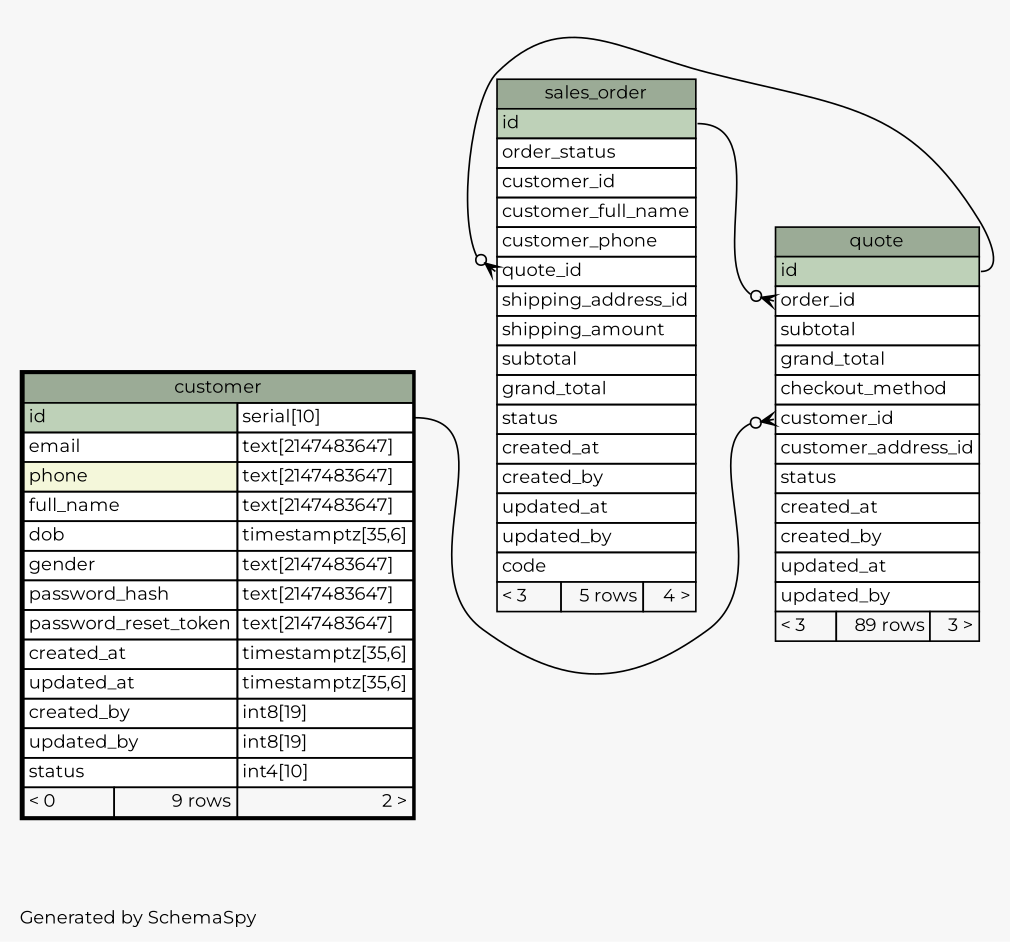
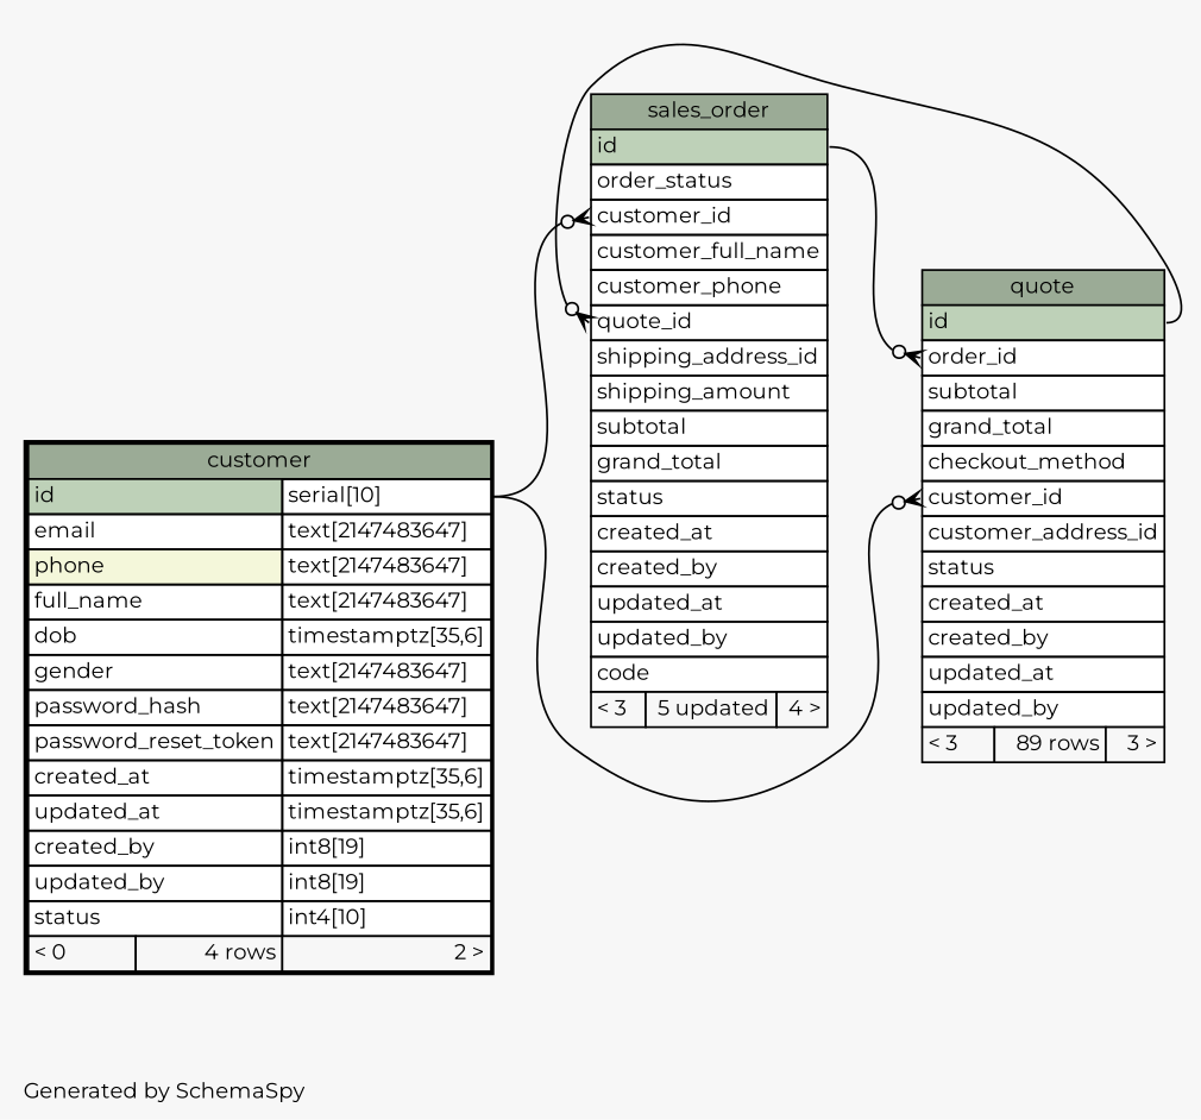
  digraph {
    bgcolor="#f7f7f7"
    fontname=Montserrat
    fontsize=11
    label="\nGenerated by SchemaSpy"
    labeljust=l
    nodesep=0.18
    rankdir=RL
    ranksep=0.46
    node [fontname=Montserrat fontsize=11 shape=plaintext]
    edge [arrowhead=none arrowsize=0.8 arrowtail=crowodot dir=back fontname=Montserrat headport="id.type:e" tailport="customer_id:w"]
    n1 [label=<     <TABLE BORDER="0" CELLBORDER="1" CELLSPACING="0" BGCOLOR="#ffffff">       <TR><TD COLSPAN="3" BGCOLOR="#9bab96" ALIGN="CENTER">quote</TD></TR>       <TR><TD PORT="id" COLSPAN="3" BGCOLOR="#bed1b8" ALIGN="LEFT">id</TD></TR>       <TR><TD PORT="order_id" COLSPAN="3" ALIGN="LEFT">order_id</TD></TR>       <TR><TD PORT="subtotal" COLSPAN="3" ALIGN="LEFT">subtotal</TD></TR>       <TR><TD PORT="grand_total" COLSPAN="3" ALIGN="LEFT">grand_total</TD></TR>       <TR><TD PORT="checkout_method" COLSPAN="3" ALIGN="LEFT">checkout_method</TD></TR>       <TR><TD PORT="customer_id" COLSPAN="3" ALIGN="LEFT">customer_id</TD></TR>       <TR><TD PORT="customer_address_id" COLSPAN="3" ALIGN="LEFT">customer_address_id</TD></TR>       <TR><TD PORT="status" COLSPAN="3" ALIGN="LEFT">status</TD></TR>       <TR><TD PORT="created_at" COLSPAN="3" ALIGN="LEFT">created_at</TD></TR>       <TR><TD PORT="created_by" COLSPAN="3" ALIGN="LEFT">created_by</TD></TR>       <TR><TD PORT="updated_at" COLSPAN="3" ALIGN="LEFT">updated_at</TD></TR>       <TR><TD PORT="updated_by" COLSPAN="3" ALIGN="LEFT">updated_by</TD></TR>       <TR><TD ALIGN="LEFT" BGCOLOR="#f7f7f7">&lt; 3</TD><TD ALIGN="RIGHT" BGCOLOR="#f7f7f7">89 rows</TD><TD ALIGN="RIGHT" BGCOLOR="#f7f7f7">3 &gt;</TD></TR>     </TABLE>>]
-   n2 [label=<     <TABLE BORDER="2" CELLBORDER="1" CELLSPACING="0" BGCOLOR="#ffffff">       <TR><TD COLSPAN="3" BGCOLOR="#9bab96" ALIGN="CENTER">customer</TD></TR>       <TR><TD PORT="id" COLSPAN="2" BGCOLOR="#bed1b8" ALIGN="LEFT">id</TD><TD PORT="id.type" ALIGN="LEFT">serial[10]</TD></TR>       <TR><TD PORT="email" COLSPAN="2" ALIGN="LEFT">email</TD><TD PORT="email.type" ALIGN="LEFT">text[2147483647]</TD></TR>       <TR><TD PORT="phone" COLSPAN="2" BGCOLOR="#f4f7da" ALIGN="LEFT">phone</TD><TD PORT="phone.type" ALIGN="LEFT">text[2147483647]</TD></TR>       <TR><TD PORT="full_name" COLSPAN="2" ALIGN="LEFT">full_name</TD><TD PORT="full_name.type" ALIGN="LEFT">text[2147483647]</TD></TR>       <TR><TD PORT="dob" COLSPAN="2" ALIGN="LEFT">dob</TD><TD PORT="dob.type" ALIGN="LEFT">timestamptz[35,6]</TD></TR>       <TR><TD PORT="gender" COLSPAN="2" ALIGN="LEFT">gender</TD><TD PORT="gender.type" ALIGN="LEFT">text[2147483647]</TD></TR>       <TR><TD PORT="password_hash" COLSPAN="2" ALIGN="LEFT">password_hash</TD><TD PORT="password_hash.type" ALIGN="LEFT">text[2147483647]</TD></TR>       <TR><TD PORT="password_reset_token" COLSPAN="2" ALIGN="LEFT">password_reset_token</TD><TD PORT="password_reset_token.type" ALIGN="LEFT">text[2147483647]</TD></TR>       <TR><TD PORT="created_at" COLSPAN="2" ALIGN="LEFT">created_at</TD><TD PORT="created_at.type" ALIGN="LEFT">timestamptz[35,6]</TD></TR>       <TR><TD PORT="updated_at" COLSPAN="2" ALIGN="LEFT">updated_at</TD><TD PORT="updated_at.type" ALIGN="LEFT">timestamptz[35,6]</TD></TR>       <TR><TD PORT="created_by" COLSPAN="2" ALIGN="LEFT">created_by</TD><TD PORT="created_by.type" ALIGN="LEFT">int8[19]</TD></TR>       <TR><TD PORT="updated_by" COLSPAN="2" ALIGN="LEFT">updated_by</TD><TD PORT="updated_by.type" ALIGN="LEFT">int8[19]</TD></TR>       <TR><TD PORT="status" COLSPAN="2" ALIGN="LEFT">status</TD><TD PORT="status.type" ALIGN="LEFT">int4[10]</TD></TR>       <TR><TD ALIGN="LEFT" BGCOLOR="#f7f7f7">&lt; 0</TD><TD ALIGN="RIGHT" BGCOLOR="#f7f7f7">9 rows</TD><TD ALIGN="RIGHT" BGCOLOR="#f7f7f7">2 &gt;</TD></TR>     </TABLE>>]
-   n3 [label=<     <TABLE BORDER="0" CELLBORDER="1" CELLSPACING="0" BGCOLOR="#ffffff">       <TR><TD COLSPAN="3" BGCOLOR="#9bab96" ALIGN="CENTER">sales_order</TD></TR>       <TR><TD PORT="id" COLSPAN="3" BGCOLOR="#bed1b8" ALIGN="LEFT">id</TD></TR>       <TR><TD PORT="order_status" COLSPAN="3" ALIGN="LEFT">order_status</TD></TR>       <TR><TD PORT="customer_id" COLSPAN="3" ALIGN="LEFT">customer_id</TD></TR>       <TR><TD PORT="customer_full_name" COLSPAN="3" ALIGN="LEFT">customer_full_name</TD></TR>       <TR><TD PORT="customer_phone" COLSPAN="3" ALIGN="LEFT">customer_phone</TD></TR>       <TR><TD PORT="quote_id" COLSPAN="3" ALIGN="LEFT">quote_id</TD></TR>       <TR><TD PORT="shipping_address_id" COLSPAN="3" ALIGN="LEFT">shipping_address_id</TD></TR>       <TR><TD PORT="shipping_amount" COLSPAN="3" ALIGN="LEFT">shipping_amount</TD></TR>       <TR><TD PORT="subtotal" COLSPAN="3" ALIGN="LEFT">subtotal</TD></TR>       <TR><TD PORT="grand_total" COLSPAN="3" ALIGN="LEFT">grand_total</TD></TR>       <TR><TD PORT="status" COLSPAN="3" ALIGN="LEFT">status</TD></TR>       <TR><TD PORT="created_at" COLSPAN="3" ALIGN="LEFT">created_at</TD></TR>       <TR><TD PORT="created_by" COLSPAN="3" ALIGN="LEFT">created_by</TD></TR>       <TR><TD PORT="updated_at" COLSPAN="3" ALIGN="LEFT">updated_at</TD></TR>       <TR><TD PORT="updated_by" COLSPAN="3" ALIGN="LEFT">updated_by</TD></TR>       <TR><TD PORT="code" COLSPAN="3" ALIGN="LEFT">code</TD></TR>       <TR><TD ALIGN="LEFT" BGCOLOR="#f7f7f7">&lt; 3</TD><TD ALIGN="RIGHT" BGCOLOR="#f7f7f7">5 rows</TD><TD ALIGN="RIGHT" BGCOLOR="#f7f7f7">4 &gt;</TD></TR>     </TABLE>>]
+   n2 [label=<     <TABLE BORDER="2" CELLBORDER="1" CELLSPACING="0" BGCOLOR="#ffffff">       <TR><TD COLSPAN="3" BGCOLOR="#9bab96" ALIGN="CENTER">customer</TD></TR>       <TR><TD PORT="id" COLSPAN="2" BGCOLOR="#bed1b8" ALIGN="LEFT">id</TD><TD PORT="id.type" ALIGN="LEFT">serial[10]</TD></TR>       <TR><TD PORT="email" COLSPAN="2" ALIGN="LEFT">email</TD><TD PORT="email.type" ALIGN="LEFT">text[2147483647]</TD></TR>       <TR><TD PORT="phone" COLSPAN="2" BGCOLOR="#f4f7da" ALIGN="LEFT">phone</TD><TD PORT="phone.type" ALIGN="LEFT">text[2147483647]</TD></TR>       <TR><TD PORT="full_name" COLSPAN="2" ALIGN="LEFT">full_name</TD><TD PORT="full_name.type" ALIGN="LEFT">text[2147483647]</TD></TR>       <TR><TD PORT="dob" COLSPAN="2" ALIGN="LEFT">dob</TD><TD PORT="dob.type" ALIGN="LEFT">timestamptz[35,6]</TD></TR>       <TR><TD PORT="gender" COLSPAN="2" ALIGN="LEFT">gender</TD><TD PORT="gender.type" ALIGN="LEFT">text[2147483647]</TD></TR>       <TR><TD PORT="password_hash" COLSPAN="2" ALIGN="LEFT">password_hash</TD><TD PORT="password_hash.type" ALIGN="LEFT">text[2147483647]</TD></TR>       <TR><TD PORT="password_reset_token" COLSPAN="2" ALIGN="LEFT">password_reset_token</TD><TD PORT="password_reset_token.type" ALIGN="LEFT">text[2147483647]</TD></TR>       <TR><TD PORT="created_at" COLSPAN="2" ALIGN="LEFT">created_at</TD><TD PORT="created_at.type" ALIGN="LEFT">timestamptz[35,6]</TD></TR>       <TR><TD PORT="updated_at" COLSPAN="2" ALIGN="LEFT">updated_at</TD><TD PORT="updated_at.type" ALIGN="LEFT">timestamptz[35,6]</TD></TR>       <TR><TD PORT="created_by" COLSPAN="2" ALIGN="LEFT">created_by</TD><TD PORT="created_by.type" ALIGN="LEFT">int8[19]</TD></TR>       <TR><TD PORT="updated_by" COLSPAN="2" ALIGN="LEFT">updated_by</TD><TD PORT="updated_by.type" ALIGN="LEFT">int8[19]</TD></TR>       <TR><TD PORT="status" COLSPAN="2" ALIGN="LEFT">status</TD><TD PORT="status.type" ALIGN="LEFT">int4[10]</TD></TR>       <TR><TD ALIGN="LEFT" BGCOLOR="#f7f7f7">&lt; 0</TD><TD ALIGN="RIGHT" BGCOLOR="#f7f7f7">4 rows</TD><TD ALIGN="RIGHT" BGCOLOR="#f7f7f7">2 &gt;</TD></TR>     </TABLE>>]
+   n3 [label=<     <TABLE BORDER="0" CELLBORDER="1" CELLSPACING="0" BGCOLOR="#ffffff">       <TR><TD COLSPAN="3" BGCOLOR="#9bab96" ALIGN="CENTER">sales_order</TD></TR>       <TR><TD PORT="id" COLSPAN="3" BGCOLOR="#bed1b8" ALIGN="LEFT">id</TD></TR>       <TR><TD PORT="order_status" COLSPAN="3" ALIGN="LEFT">order_status</TD></TR>       <TR><TD PORT="customer_id" COLSPAN="3" ALIGN="LEFT">customer_id</TD></TR>       <TR><TD PORT="customer_full_name" COLSPAN="3" ALIGN="LEFT">customer_full_name</TD></TR>       <TR><TD PORT="customer_phone" COLSPAN="3" ALIGN="LEFT">customer_phone</TD></TR>       <TR><TD PORT="quote_id" COLSPAN="3" ALIGN="LEFT">quote_id</TD></TR>       <TR><TD PORT="shipping_address_id" COLSPAN="3" ALIGN="LEFT">shipping_address_id</TD></TR>       <TR><TD PORT="shipping_amount" COLSPAN="3" ALIGN="LEFT">shipping_amount</TD></TR>       <TR><TD PORT="subtotal" COLSPAN="3" ALIGN="LEFT">subtotal</TD></TR>       <TR><TD PORT="grand_total" COLSPAN="3" ALIGN="LEFT">grand_total</TD></TR>       <TR><TD PORT="status" COLSPAN="3" ALIGN="LEFT">status</TD></TR>       <TR><TD PORT="created_at" COLSPAN="3" ALIGN="LEFT">created_at</TD></TR>       <TR><TD PORT="created_by" COLSPAN="3" ALIGN="LEFT">created_by</TD></TR>       <TR><TD PORT="updated_at" COLSPAN="3" ALIGN="LEFT">updated_at</TD></TR>       <TR><TD PORT="updated_by" COLSPAN="3" ALIGN="LEFT">updated_by</TD></TR>       <TR><TD PORT="code" COLSPAN="3" ALIGN="LEFT">code</TD></TR>       <TR><TD ALIGN="LEFT" BGCOLOR="#f7f7f7">&lt; 3</TD><TD ALIGN="RIGHT" BGCOLOR="#f7f7f7">5 updated</TD><TD ALIGN="RIGHT" BGCOLOR="#f7f7f7">4 &gt;</TD></TR>     </TABLE>>]
    n1 -> n2
    n1 -> n3 [headport="id:e" tailport="order_id:w"]
    n3 -> n1 [headport="id:e" tailport="quote_id:w"]
+   n3 -> n2
  }
